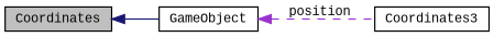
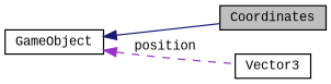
  digraph {
    fontname="Liberation Mono"
    rankdir=LR
    node [color=black fillcolor=white fontname="Liberation Mono" fontsize=10 shape=record style=filled]
    edge [dir=back fontname="Liberation Mono" fontsize=10 labelfontname=Helvetica labelfontsize=10]
    n1 [fillcolor=grey75 fontcolor=black height=0.2 label=Coordinates width=0.4]
    n2 [height=0.2 label=GameObject width=0.4]
-   n3 [height=0.2 label=Coordinates3 width=0.4]
-   n1 -> n2 [color=midnightblue style=solid]
+   n3 [height=0.2 label=Vector3 width=0.4]
+   n2 -> n1 [color=midnightblue style=solid]
    n2 -> n3 [color=darkorchid3 label=" position" style=dashed]
  }
